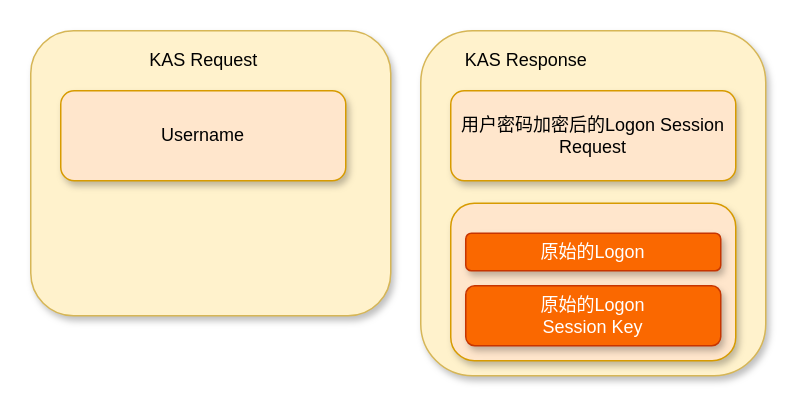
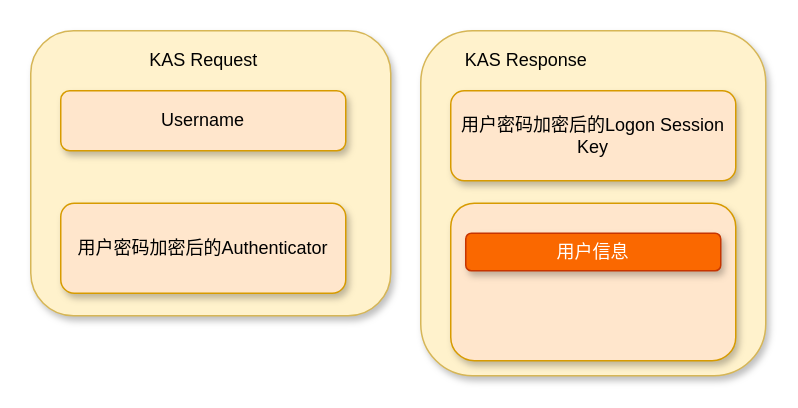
  <mxCell id="0" />
  <mxCell id="1" parent="0" />
  <mxCell id="2" value="" style="rounded=1;whiteSpace=wrap;html=1;fillColor=#fff2cc;strokeColor=#d6b656;shadow=1;" parent="1" vertex="1"><mxGeometry x="20" y="20" width="240" height="190" as="geometry" /></mxCell>
  <mxCell id="3" value="" style="rounded=1;whiteSpace=wrap;html=1;fillColor=#fff2cc;strokeColor=#d6b656;shadow=1;" parent="1" vertex="1"><mxGeometry x="280" y="20" width="230" height="230" as="geometry" /></mxCell>
  <mxCell id="4" value="KAS Request" style="text;html=1;align=center;verticalAlign=middle;resizable=0;points=[];autosize=1;shadow=1;" parent="1" vertex="1"><mxGeometry x="90" y="30" width="90" height="20" as="geometry" /></mxCell>
  <mxCell id="5" value="KAS Response" style="text;html=1;align=center;verticalAlign=middle;resizable=0;points=[];autosize=1;shadow=1;" parent="1" vertex="1"><mxGeometry x="300" y="30" width="100" height="20" as="geometry" /></mxCell>
- <mxCell id="6" value="Username" style="rounded=1;whiteSpace=wrap;html=1;fillColor=#ffe6cc;strokeColor=#d79b00;shadow=1;" parent="1" vertex="1"><mxGeometry x="40" y="60" width="190" height="60" as="geometry" /></mxCell>
- <mxCell id="8" value="用户密码加密后的Logon Session Request" style="rounded=1;whiteSpace=wrap;html=1;fillColor=#ffe6cc;strokeColor=#d79b00;shadow=1;" parent="1" vertex="1"><mxGeometry x="300" y="60" width="190" height="60" as="geometry" /></mxCell>
+ <mxCell id="6" value="Username" style="rounded=1;whiteSpace=wrap;html=1;fillColor=#ffe6cc;strokeColor=#d79b00;shadow=1;" parent="1" vertex="1"><mxGeometry x="40" y="60" width="190" height="40" as="geometry" /></mxCell>
+ <mxCell id="7" value="用户密码加密后的Authenticator" style="rounded=1;whiteSpace=wrap;html=1;fillColor=#ffe6cc;strokeColor=#d79b00;shadow=1;" parent="1" vertex="1"><mxGeometry x="40" y="135" width="190" height="60" as="geometry" /></mxCell>
+ <mxCell id="8" value="用户密码加密后的Logon Session Key" style="rounded=1;whiteSpace=wrap;html=1;fillColor=#ffe6cc;strokeColor=#d79b00;shadow=1;" parent="1" vertex="1"><mxGeometry x="300" y="60" width="190" height="60" as="geometry" /></mxCell>
  <mxCell id="9" value="" style="rounded=1;whiteSpace=wrap;html=1;fillColor=#ffe6cc;strokeColor=#d79b00;shadow=1;" parent="1" vertex="1"><mxGeometry x="300" y="135" width="190" height="105" as="geometry" /></mxCell>
- <mxCell id="10" value="原始的Logon" style="rounded=1;whiteSpace=wrap;html=1;fillColor=#fa6800;strokeColor=#C73500;fontColor=#ffffff;shadow=1;" parent="1" vertex="1"><mxGeometry x="310" y="155" width="170" height="25" as="geometry" /></mxCell>
- <mxCell id="11" value="原始的Logon&lt;br&gt;Session Key" style="rounded=1;whiteSpace=wrap;html=1;fillColor=#fa6800;strokeColor=#C73500;fontColor=#ffffff;shadow=1;" parent="1" vertex="1"><mxGeometry x="310" y="190" width="170" height="40" as="geometry" /></mxCell>
+ <mxCell id="10" value="用户信息" style="rounded=1;whiteSpace=wrap;html=1;fillColor=#fa6800;strokeColor=#C73500;fontColor=#ffffff;shadow=1;" parent="1" vertex="1"><mxGeometry x="310" y="155" width="170" height="25" as="geometry" /></mxCell>
